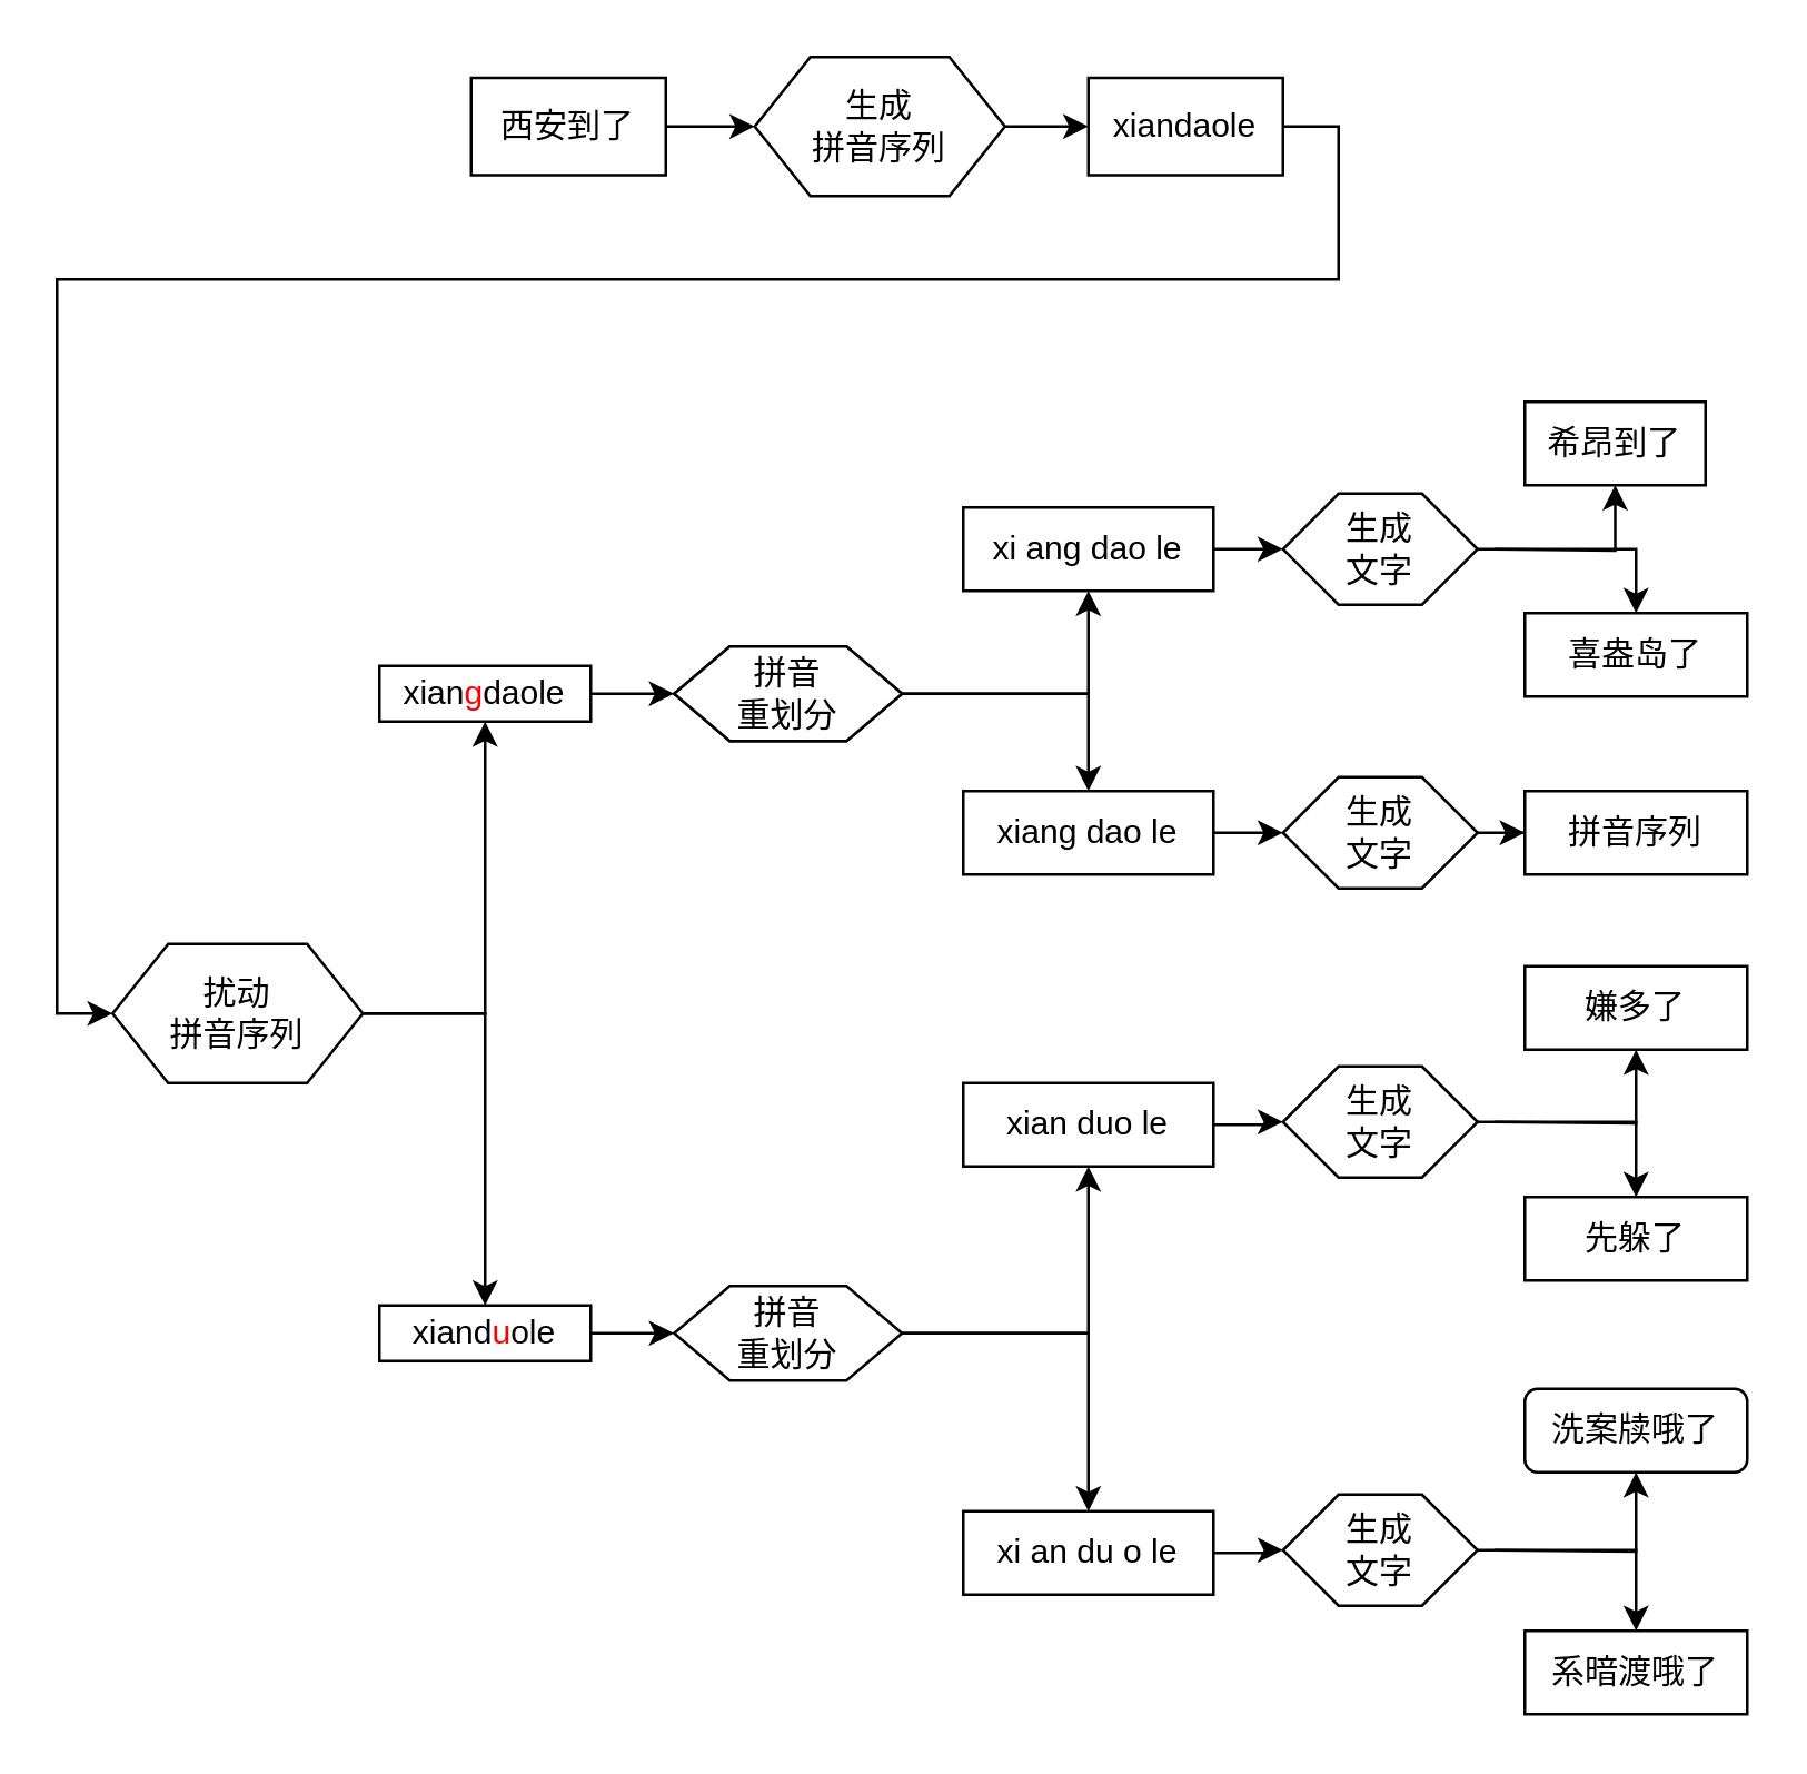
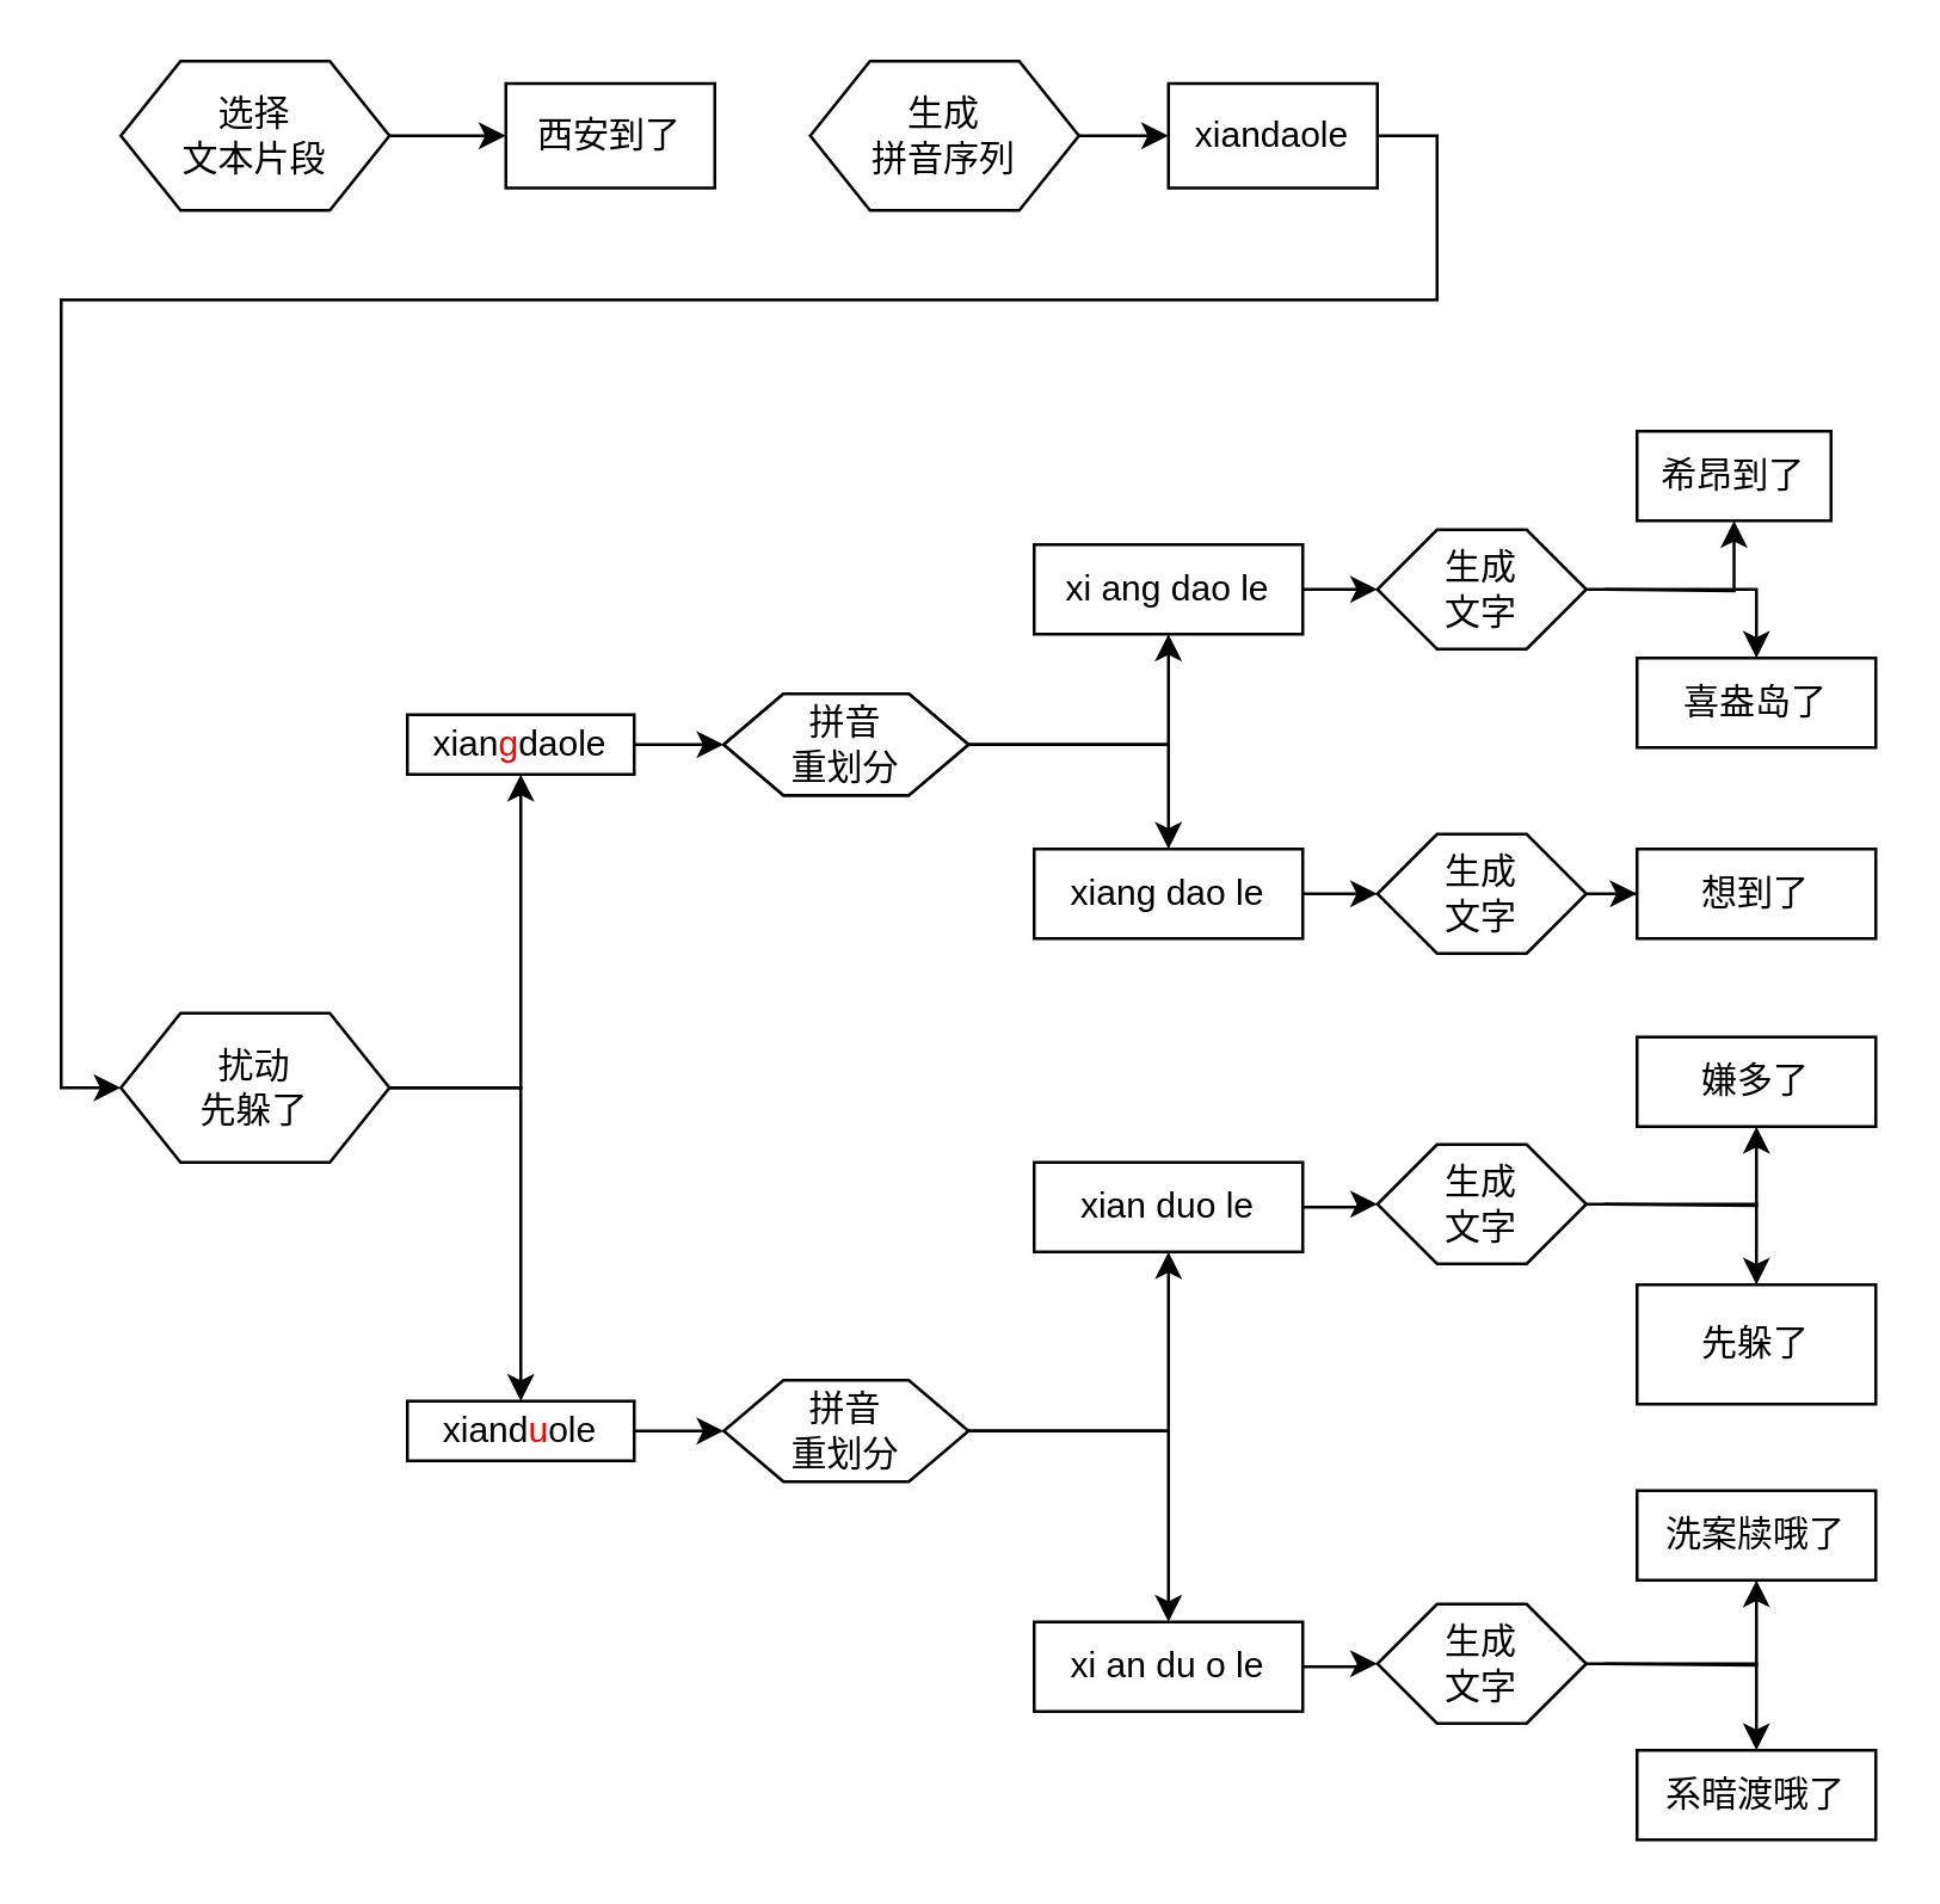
  <mxCell id="0" />
  <mxCell id="1" parent="0" />
- <mxCell id="4" style="edgeStyle=orthogonalEdgeStyle;rounded=0;orthogonalLoop=1;jettySize=auto;html=1;exitX=1;exitY=0.5;exitDx=0;exitDy=0;entryX=0;entryY=0.5;entryDx=0;entryDy=0;" parent="1" source="5" target="7" edge="1"><mxGeometry relative="1" as="geometry" /></mxCell>
+ <mxCell id="2" style="edgeStyle=orthogonalEdgeStyle;rounded=0;orthogonalLoop=1;jettySize=auto;html=1;exitX=1;exitY=0.5;exitDx=0;exitDy=0;entryX=0;entryY=0.5;entryDx=0;entryDy=0;" parent="1" source="3" target="5" edge="1"><mxGeometry relative="1" as="geometry" /></mxCell>
+ <mxCell id="3" value="选择&lt;br&gt;文本片段" style="shape=hexagon;perimeter=hexagonPerimeter2;whiteSpace=wrap;html=1;fixedSize=1;" parent="1" vertex="1"><mxGeometry x="40" y="20" width="90" height="50" as="geometry" /></mxCell>
  <mxCell id="5" value="西安到了" style="rounded=0;whiteSpace=wrap;html=1;" parent="1" vertex="1"><mxGeometry x="169" y="27.5" width="70" height="35" as="geometry" /></mxCell>
  <mxCell id="6" style="edgeStyle=orthogonalEdgeStyle;rounded=0;orthogonalLoop=1;jettySize=auto;html=1;exitX=1;exitY=0.5;exitDx=0;exitDy=0;entryX=0;entryY=0.5;entryDx=0;entryDy=0;" parent="1" source="7" target="9" edge="1"><mxGeometry relative="1" as="geometry" /></mxCell>
  <mxCell id="7" value="生成&lt;br&gt;拼音序列" style="shape=hexagon;perimeter=hexagonPerimeter2;whiteSpace=wrap;html=1;fixedSize=1;" parent="1" vertex="1"><mxGeometry x="271" y="20" width="90" height="50" as="geometry" /></mxCell>
  <mxCell id="8" style="edgeStyle=orthogonalEdgeStyle;rounded=0;orthogonalLoop=1;jettySize=auto;html=1;exitX=1;exitY=0.5;exitDx=0;exitDy=0;entryX=0;entryY=0.5;entryDx=0;entryDy=0;" parent="1" source="9" target="12" edge="1"><mxGeometry relative="1" as="geometry"><Array as="points"><mxPoint x="481" y="45" /><mxPoint x="481" y="100" /><mxPoint x="20" y="100" /><mxPoint x="20" y="364" /></Array></mxGeometry></mxCell>
  <mxCell id="9" value="xiandaole" style="rounded=0;whiteSpace=wrap;html=1;" parent="1" vertex="1"><mxGeometry x="391" y="27.5" width="70" height="35" as="geometry" /></mxCell>
  <mxCell id="10" style="edgeStyle=orthogonalEdgeStyle;rounded=0;orthogonalLoop=1;jettySize=auto;html=1;exitX=1;exitY=0.5;exitDx=0;exitDy=0;entryX=0.5;entryY=1;entryDx=0;entryDy=0;" parent="1" source="12" target="14" edge="1"><mxGeometry relative="1" as="geometry"><mxPoint x="174" y="265" as="targetPoint" /></mxGeometry></mxCell>
  <mxCell id="11" style="edgeStyle=orthogonalEdgeStyle;rounded=0;orthogonalLoop=1;jettySize=auto;html=1;exitX=1;exitY=0.5;exitDx=0;exitDy=0;entryX=0.5;entryY=0;entryDx=0;entryDy=0;" parent="1" source="12" target="16" edge="1"><mxGeometry relative="1" as="geometry"><mxPoint x="174" y="465" as="targetPoint" /></mxGeometry></mxCell>
- <mxCell id="12" value="扰动&lt;br&gt;拼音序列" style="shape=hexagon;perimeter=hexagonPerimeter2;whiteSpace=wrap;html=1;fixedSize=1;" parent="1" vertex="1"><mxGeometry x="40" y="339" width="90" height="50" as="geometry" /></mxCell>
+ <mxCell id="12" value="扰动&lt;br&gt;先躲了" style="shape=hexagon;perimeter=hexagonPerimeter2;whiteSpace=wrap;html=1;fixedSize=1;" parent="1" vertex="1"><mxGeometry x="40" y="339" width="90" height="50" as="geometry" /></mxCell>
  <mxCell id="13" value="" style="edgeStyle=orthogonalEdgeStyle;rounded=0;orthogonalLoop=1;jettySize=auto;html=1;" parent="1" source="14" target="17" edge="1"><mxGeometry relative="1" as="geometry" /></mxCell>
  <mxCell id="14" value="xian&lt;font color=&quot;#ff0000&quot;&gt;g&lt;/font&gt;daole" style="rounded=0;whiteSpace=wrap;html=1;" parent="1" vertex="1"><mxGeometry x="136" y="239" width="76" height="20" as="geometry" /></mxCell>
  <mxCell id="15" style="edgeStyle=orthogonalEdgeStyle;rounded=0;orthogonalLoop=1;jettySize=auto;html=1;" parent="1" source="16" target="23" edge="1"><mxGeometry relative="1" as="geometry"><mxPoint x="242" y="479" as="targetPoint" /></mxGeometry></mxCell>
  <mxCell id="16" value="xiand&lt;font color=&quot;#ff0000&quot;&gt;u&lt;/font&gt;ole" style="rounded=0;whiteSpace=wrap;html=1;" parent="1" vertex="1"><mxGeometry x="136" y="469" width="76" height="20" as="geometry" /></mxCell>
  <mxCell id="17" value="拼音&lt;br&gt;重划分" style="shape=hexagon;perimeter=hexagonPerimeter2;whiteSpace=wrap;html=1;fixedSize=1;rounded=0;" parent="1" vertex="1" name="六边形"><mxGeometry x="242" y="232" width="82" height="34" as="geometry" /></mxCell>
  <mxCell id="18" style="edgeStyle=orthogonalEdgeStyle;rounded=0;orthogonalLoop=1;jettySize=auto;html=1;" parent="1" source="20" target="39" edge="1"><mxGeometry relative="1" as="geometry"><mxPoint x="376" y="249" as="targetPoint" /></mxGeometry></mxCell>
  <mxCell id="19" style="edgeStyle=orthogonalEdgeStyle;rounded=0;orthogonalLoop=1;jettySize=auto;html=1;exitX=1;exitY=0.5;exitDx=0;exitDy=0;entryX=0.5;entryY=0;entryDx=0;entryDy=0;" parent="1" source="20" target="46" edge="1"><mxGeometry relative="1" as="geometry" /></mxCell>
  <mxCell id="20" value="拼音&lt;br&gt;重划分" style="shape=hexagon;perimeter=hexagonPerimeter2;whiteSpace=wrap;html=1;fixedSize=1;rounded=0;" parent="1" vertex="1" name="六边形"><mxGeometry x="242" y="232" width="82" height="34" as="geometry" /></mxCell>
  <mxCell id="21" style="edgeStyle=orthogonalEdgeStyle;rounded=0;orthogonalLoop=1;jettySize=auto;html=1;exitX=1;exitY=0.5;exitDx=0;exitDy=0;" parent="1" source="23" target="25" edge="1"><mxGeometry relative="1" as="geometry"><mxPoint x="376" y="346" as="targetPoint" /><mxPoint x="326" y="480" as="sourcePoint" /></mxGeometry></mxCell>
  <mxCell id="22" style="edgeStyle=orthogonalEdgeStyle;rounded=0;orthogonalLoop=1;jettySize=auto;html=1;exitX=1;exitY=0.5;exitDx=0;exitDy=0;" parent="1" source="23" target="27" edge="1"><mxGeometry relative="1" as="geometry"><mxPoint x="376" y="596" as="targetPoint" /><mxPoint x="326" y="480" as="sourcePoint" /><Array as="points"><mxPoint x="391" y="479" /></Array></mxGeometry></mxCell>
  <mxCell id="23" value="拼音&lt;br&gt;重划分" style="shape=hexagon;perimeter=hexagonPerimeter2;whiteSpace=wrap;html=1;fixedSize=1;" parent="1" vertex="1" name="六边形"><mxGeometry x="242" y="462" width="82" height="34" as="geometry" /></mxCell>
  <mxCell id="24" style="edgeStyle=orthogonalEdgeStyle;rounded=0;orthogonalLoop=1;jettySize=auto;html=1;" parent="1" source="25" target="30" edge="1"><mxGeometry relative="1" as="geometry"><mxPoint x="462" y="403" as="targetPoint" /></mxGeometry></mxCell>
  <mxCell id="25" value="xian duo le" style="whiteSpace=wrap;html=1;" parent="1" vertex="1" name="长方形"><mxGeometry x="346" y="389" width="90" height="30" as="geometry" /></mxCell>
  <mxCell id="26" style="edgeStyle=orthogonalEdgeStyle;rounded=0;orthogonalLoop=1;jettySize=auto;html=1;" parent="1" source="27" target="35" edge="1"><mxGeometry relative="1" as="geometry"><mxPoint x="462" y="557" as="targetPoint" /></mxGeometry></mxCell>
  <mxCell id="27" value="xi an du o le" style="whiteSpace=wrap;html=1;" parent="1" vertex="1" name="长方形"><mxGeometry x="346" y="543" width="90" height="30" as="geometry" /></mxCell>
  <mxCell id="28" style="edgeStyle=orthogonalEdgeStyle;rounded=0;orthogonalLoop=1;jettySize=auto;html=1;" parent="1" target="31" edge="1"><mxGeometry relative="1" as="geometry"><mxPoint x="568" y="364" as="targetPoint" /><mxPoint x="537" y="403" as="sourcePoint" /></mxGeometry></mxCell>
  <mxCell id="29" style="edgeStyle=orthogonalEdgeStyle;rounded=0;orthogonalLoop=1;jettySize=auto;html=1;exitX=1;exitY=0.5;exitDx=0;exitDy=0;" parent="1" source="30" target="32" edge="1"><mxGeometry relative="1" as="geometry"><mxPoint x="588" y="454" as="targetPoint" /><mxPoint x="537" y="403" as="sourcePoint" /></mxGeometry></mxCell>
  <mxCell id="30" value="生成&lt;br&gt;文字" style="shape=hexagon;perimeter=hexagonPerimeter2;whiteSpace=wrap;html=1;fixedSize=1;" parent="1" vertex="1" name="六边形"><mxGeometry x="461" y="383" width="70" height="40" as="geometry" /></mxCell>
  <mxCell id="31" value="嫌多了" style="whiteSpace=wrap;html=1;" parent="1" vertex="1" name="长方形"><mxGeometry x="548" y="347" width="80" height="30" as="geometry" /></mxCell>
- <mxCell id="32" value="先躲了" style="whiteSpace=wrap;html=1;" parent="1" vertex="1" name="长方形"><mxGeometry x="548" y="430" width="80" height="30" as="geometry" /></mxCell>
+ <mxCell id="32" value="先躲了" style="whiteSpace=wrap;html=1;" parent="1" vertex="1" name="长方形"><mxGeometry x="548" y="430" width="80" height="40" as="geometry" /></mxCell>
  <mxCell id="33" style="edgeStyle=orthogonalEdgeStyle;rounded=0;orthogonalLoop=1;jettySize=auto;html=1;" parent="1" target="36" edge="1"><mxGeometry relative="1" as="geometry"><mxPoint x="588" y="522" as="targetPoint" /><mxPoint x="537" y="557" as="sourcePoint" /></mxGeometry></mxCell>
  <mxCell id="34" style="edgeStyle=orthogonalEdgeStyle;rounded=0;orthogonalLoop=1;jettySize=auto;html=1;exitX=1;exitY=0.5;exitDx=0;exitDy=0;" parent="1" source="35" target="37" edge="1"><mxGeometry relative="1" as="geometry"><mxPoint x="588" y="602" as="targetPoint" /><mxPoint x="537" y="557" as="sourcePoint" /></mxGeometry></mxCell>
  <mxCell id="35" value="生成&lt;br&gt;文字" style="shape=hexagon;perimeter=hexagonPerimeter2;whiteSpace=wrap;html=1;fixedSize=1;" parent="1" vertex="1" name="六边形"><mxGeometry x="461" y="537" width="70" height="40" as="geometry" /></mxCell>
- <mxCell id="36" value="洗案牍哦了" style="whiteSpace=wrap;html=1;rounded=1;" parent="1" vertex="1" name="长方形"><mxGeometry x="548" y="499" width="80" height="30" as="geometry" /></mxCell>
+ <mxCell id="36" value="洗案牍哦了" style="whiteSpace=wrap;html=1;" parent="1" vertex="1" name="长方形"><mxGeometry x="548" y="499" width="80" height="30" as="geometry" /></mxCell>
  <mxCell id="37" value="系暗渡哦了" style="whiteSpace=wrap;html=1;" parent="1" vertex="1" name="长方形"><mxGeometry x="548" y="586" width="80" height="30" as="geometry" /></mxCell>
  <mxCell id="38" style="edgeStyle=orthogonalEdgeStyle;rounded=0;orthogonalLoop=1;jettySize=auto;html=1;" parent="1" source="39" target="42" edge="1"><mxGeometry relative="1" as="geometry"><mxPoint x="476" y="197" as="targetPoint" /></mxGeometry></mxCell>
  <mxCell id="39" value="xi ang dao le" style="whiteSpace=wrap;html=1;" parent="1" vertex="1" name="长方形"><mxGeometry x="346" y="182" width="90" height="30" as="geometry" /></mxCell>
  <mxCell id="40" style="edgeStyle=orthogonalEdgeStyle;rounded=0;orthogonalLoop=1;jettySize=auto;html=1;" parent="1" target="43" edge="1"><mxGeometry relative="1" as="geometry"><mxPoint x="592" y="153" as="targetPoint" /><mxPoint x="537" y="197" as="sourcePoint" /></mxGeometry></mxCell>
  <mxCell id="41" style="edgeStyle=orthogonalEdgeStyle;rounded=0;orthogonalLoop=1;jettySize=auto;html=1;exitX=1;exitY=0.5;exitDx=0;exitDy=0;" parent="1" source="42" target="44" edge="1"><mxGeometry relative="1" as="geometry"><mxPoint x="592" y="223" as="targetPoint" /><mxPoint x="537" y="197" as="sourcePoint" /></mxGeometry></mxCell>
  <mxCell id="42" value="生成&lt;br&gt;文字" style="shape=hexagon;perimeter=hexagonPerimeter2;whiteSpace=wrap;html=1;fixedSize=1;" parent="1" vertex="1" name="六边形"><mxGeometry x="461" y="177" width="70" height="40" as="geometry" /></mxCell>
  <mxCell id="43" value="希昂到了" style="whiteSpace=wrap;html=1;" parent="1" vertex="1" name="长方形"><mxGeometry x="548" y="144" width="65" height="30" as="geometry" /></mxCell>
  <mxCell id="44" value="喜盎岛了" style="whiteSpace=wrap;html=1;" parent="1" vertex="1" name="长方形"><mxGeometry x="548" y="220" width="80" height="30" as="geometry" /></mxCell>
  <mxCell id="45" style="edgeStyle=orthogonalEdgeStyle;rounded=0;orthogonalLoop=1;jettySize=auto;html=1;" parent="1" source="46" target="48" edge="1"><mxGeometry relative="1" as="geometry"><mxPoint x="466" y="299" as="targetPoint" /></mxGeometry></mxCell>
  <mxCell id="46" value="xiang dao le" style="rounded=0;whiteSpace=wrap;html=1;" parent="1" vertex="1"><mxGeometry x="346" y="284" width="90" height="30" as="geometry" /></mxCell>
  <mxCell id="47" style="edgeStyle=orthogonalEdgeStyle;rounded=0;orthogonalLoop=1;jettySize=auto;html=1;" parent="1" source="48" target="49" edge="1"><mxGeometry relative="1" as="geometry"><mxPoint x="566" y="299" as="targetPoint" /></mxGeometry></mxCell>
  <mxCell id="48" value="生成&lt;br&gt;文字" style="shape=hexagon;perimeter=hexagonPerimeter2;whiteSpace=wrap;html=1;fixedSize=1;" parent="1" vertex="1" name="六边形"><mxGeometry x="461" y="279" width="70" height="40" as="geometry" /></mxCell>
- <mxCell id="49" value="拼音序列" style="whiteSpace=wrap;html=1;" parent="1" vertex="1" name="长方形"><mxGeometry x="548" y="284" width="80" height="30" as="geometry" /></mxCell>
+ <mxCell id="49" value="想到了" style="whiteSpace=wrap;html=1;" parent="1" vertex="1" name="长方形"><mxGeometry x="548" y="284" width="80" height="30" as="geometry" /></mxCell>
